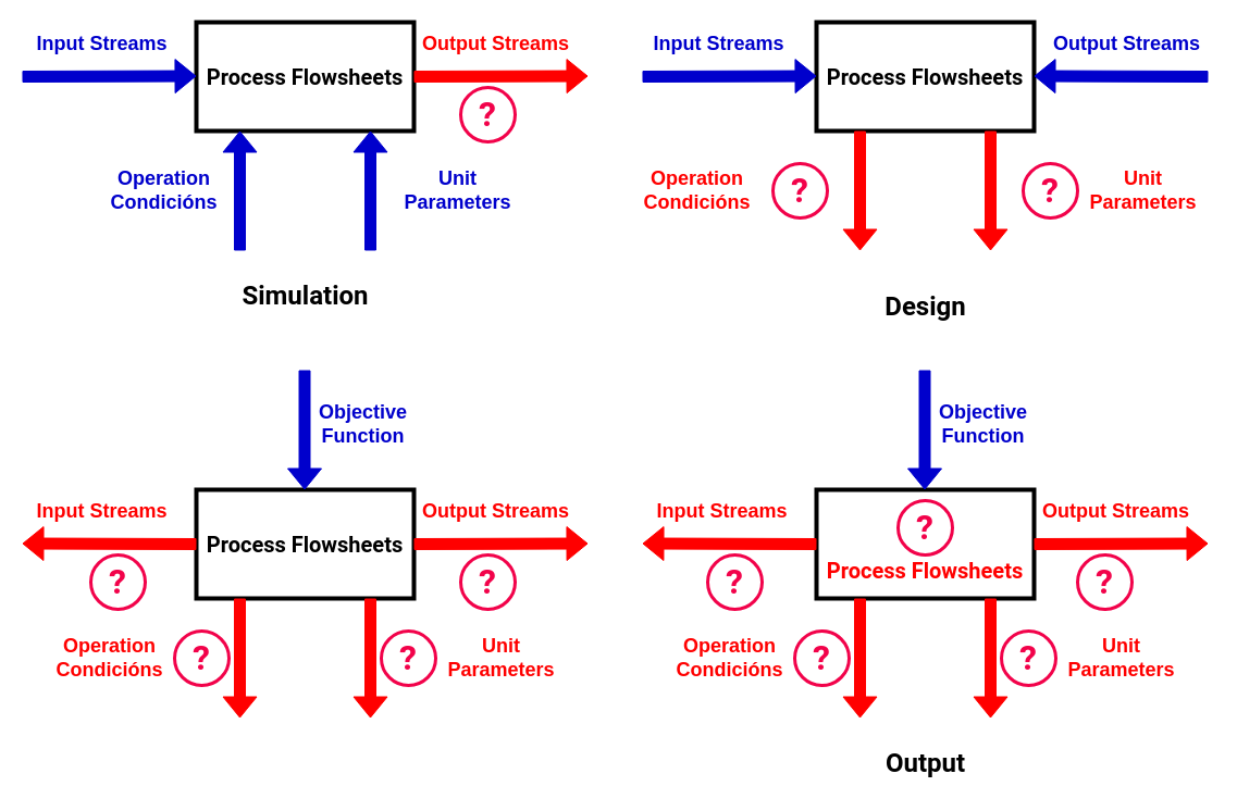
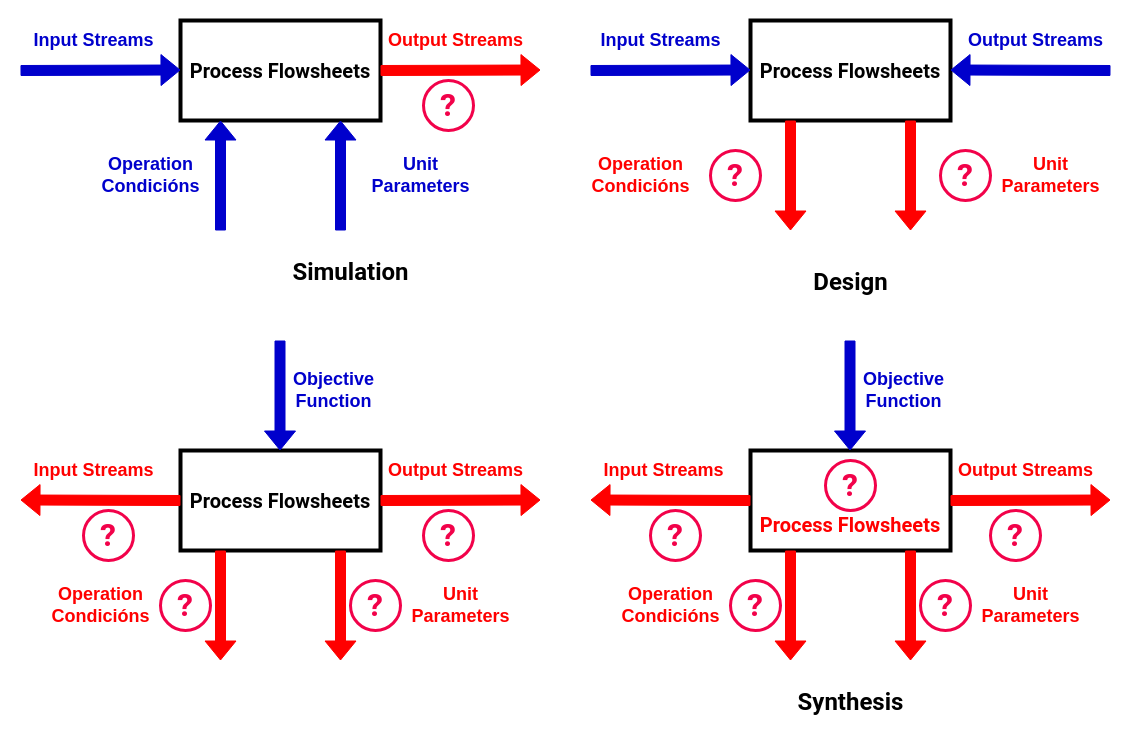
  <mxCell id="0" />
  <mxCell id="1" parent="0" />
  <mxCell id="2" value="&lt;font size=&quot;1&quot; style=&quot;&quot; data-font-src=&quot;https://fonts.googleapis.com/css?family=Roboto&quot; face=&quot;Roboto&quot;&gt;&lt;b style=&quot;font-size: 20px;&quot;&gt;Process Flowsheets&lt;/b&gt;&lt;/font&gt;" style="rounded=0;whiteSpace=wrap;html=1;strokeWidth=4;" vertex="1" parent="1"><mxGeometry x="180" y="20" width="200" height="100" as="geometry" /></mxCell>
  <mxCell id="3" value="&lt;font size=&quot;1&quot; style=&quot;&quot; data-font-src=&quot;https://fonts.googleapis.com/css?family=Roboto&quot; face=&quot;Roboto&quot;&gt;&lt;b style=&quot;font-size: 20px;&quot;&gt;Process Flowsheets&lt;/b&gt;&lt;/font&gt;" style="rounded=0;whiteSpace=wrap;html=1;strokeWidth=4;" vertex="1" parent="1"><mxGeometry x="750" y="20" width="200" height="100" as="geometry" /></mxCell>
  <mxCell id="4" value="" style="shape=flexArrow;endArrow=classic;html=1;rounded=0;fontSize=17;fillColor=#0000CC;strokeColor=#0000CC;" edge="1" parent="1"><mxGeometry width="50" height="50" relative="1" as="geometry"><mxPoint x="20" y="70" as="sourcePoint" /><mxPoint x="180" y="69.5" as="targetPoint" /></mxGeometry></mxCell>
  <mxCell id="5" value="&lt;font color=&quot;#0000cc&quot; style=&quot;font-size: 18px;&quot;&gt;&lt;b&gt;Input Streams&lt;/b&gt;&lt;/font&gt;" style="text;html=1;align=center;verticalAlign=middle;resizable=0;points=[];autosize=1;strokeColor=none;fillColor=none;fontSize=17;" vertex="1" parent="1"><mxGeometry x="23" y="20" width="140" height="40" as="geometry" /></mxCell>
  <mxCell id="6" value="&lt;font color=&quot;#0000cc&quot; style=&quot;font-size: 18px;&quot;&gt;&lt;b&gt;Input Streams&lt;/b&gt;&lt;/font&gt;" style="text;html=1;align=center;verticalAlign=middle;resizable=0;points=[];autosize=1;strokeColor=none;fillColor=none;fontSize=17;" vertex="1" parent="1"><mxGeometry x="590" y="20" width="140" height="40" as="geometry" /></mxCell>
  <mxCell id="7" value="" style="shape=flexArrow;endArrow=classic;html=1;rounded=0;fontSize=17;fillColor=#0000CC;strokeColor=#0000CC;" edge="1" parent="1"><mxGeometry width="50" height="50" relative="1" as="geometry"><mxPoint x="590" y="70" as="sourcePoint" /><mxPoint x="750" y="69.5" as="targetPoint" /></mxGeometry></mxCell>
  <mxCell id="8" value="" style="shape=flexArrow;endArrow=classic;html=1;rounded=0;fontSize=17;fillColor=#0000CC;strokeColor=#0000CC;" edge="1" parent="1"><mxGeometry width="50" height="50" relative="1" as="geometry"><mxPoint x="1110" y="70" as="sourcePoint" /><mxPoint x="950" y="69.5" as="targetPoint" /></mxGeometry></mxCell>
  <mxCell id="9" value="" style="shape=flexArrow;endArrow=classic;html=1;rounded=0;fontSize=17;fillColor=#FF0000;strokeColor=#FF0000;" edge="1" parent="1"><mxGeometry width="50" height="50" relative="1" as="geometry"><mxPoint x="380" y="70" as="sourcePoint" /><mxPoint x="540" y="69.5" as="targetPoint" /></mxGeometry></mxCell>
  <mxCell id="10" value="&lt;font size=&quot;1&quot; data-font-src=&quot;https://fonts.googleapis.com/css?family=Roboto&quot; face=&quot;Roboto&quot; style=&quot;&quot;&gt;&lt;b style=&quot;font-size: 32px;&quot;&gt;?&lt;/b&gt;&lt;/font&gt;" style="ellipse;whiteSpace=wrap;html=1;aspect=fixed;fontSize=24;fontColor=#f2024a;strokeColor=#f2024a;strokeWidth=3;" vertex="1" parent="1"><mxGeometry x="423" y="80" width="50" height="50" as="geometry" /></mxCell>
  <mxCell id="11" value="&lt;font size=&quot;1&quot; data-font-src=&quot;https://fonts.googleapis.com/css?family=Roboto&quot; face=&quot;Roboto&quot; style=&quot;&quot;&gt;&lt;b style=&quot;font-size: 32px;&quot;&gt;?&lt;/b&gt;&lt;/font&gt;" style="ellipse;whiteSpace=wrap;html=1;aspect=fixed;fontSize=24;fontColor=#f2024a;strokeColor=#f2024a;strokeWidth=3;" vertex="1" parent="1"><mxGeometry x="940" y="150" width="50" height="50" as="geometry" /></mxCell>
  <mxCell id="12" value="&lt;font size=&quot;1&quot; data-font-src=&quot;https://fonts.googleapis.com/css?family=Roboto&quot; face=&quot;Roboto&quot; style=&quot;&quot;&gt;&lt;b style=&quot;font-size: 32px;&quot;&gt;?&lt;/b&gt;&lt;/font&gt;" style="ellipse;whiteSpace=wrap;html=1;aspect=fixed;fontSize=24;fontColor=#f2024a;strokeColor=#f2024a;strokeWidth=3;" vertex="1" parent="1"><mxGeometry x="710" y="150" width="50" height="50" as="geometry" /></mxCell>
  <mxCell id="13" value="" style="shape=flexArrow;endArrow=classic;html=1;rounded=0;strokeColor=#0000CC;fontFamily=Roboto;fontSource=https%3A%2F%2Ffonts.googleapis.com%2Fcss%3Ffamily%3DRoboto;fontSize=32;fontColor=#0000CC;fillColor=#0000CC;labelBackgroundColor=#0000CC;" edge="1" parent="1"><mxGeometry width="50" height="50" relative="1" as="geometry"><mxPoint x="220" y="230" as="sourcePoint" /><mxPoint x="220" y="120" as="targetPoint" /></mxGeometry></mxCell>
  <mxCell id="14" value="&lt;font color=&quot;#ff0000&quot; style=&quot;font-size: 18px;&quot;&gt;&lt;b&gt;Output Streams&lt;/b&gt;&lt;/font&gt;" style="text;html=1;align=center;verticalAlign=middle;resizable=0;points=[];autosize=1;strokeColor=none;fillColor=none;fontSize=17;" vertex="1" parent="1"><mxGeometry x="375" y="20" width="160" height="40" as="geometry" /></mxCell>
  <mxCell id="15" value="&lt;font color=&quot;#0000cc&quot; style=&quot;font-size: 18px;&quot;&gt;&lt;b&gt;Output Streams&lt;/b&gt;&lt;/font&gt;" style="text;html=1;align=center;verticalAlign=middle;resizable=0;points=[];autosize=1;strokeColor=none;fillColor=none;fontSize=17;" vertex="1" parent="1"><mxGeometry x="955" y="20" width="160" height="40" as="geometry" /></mxCell>
  <mxCell id="16" value="" style="shape=flexArrow;endArrow=classic;html=1;rounded=0;strokeColor=#0000CC;fontFamily=Roboto;fontSource=https%3A%2F%2Ffonts.googleapis.com%2Fcss%3Ffamily%3DRoboto;fontSize=32;fontColor=#0000CC;fillColor=#0000CC;labelBackgroundColor=#0000CC;" edge="1" parent="1"><mxGeometry width="50" height="50" relative="1" as="geometry"><mxPoint x="340" y="230" as="sourcePoint" /><mxPoint x="340" y="120" as="targetPoint" /></mxGeometry></mxCell>
- <mxCell id="17" value="&lt;b&gt;&lt;font style=&quot;font-size: 24px;&quot;&gt;Simulation&lt;/font&gt;&lt;/b&gt;" style="text;html=1;align=center;verticalAlign=middle;resizable=0;points=[];autosize=1;strokeColor=none;fillColor=none;fontSize=32;fontFamily=Roboto;fontColor=#000000;" vertex="1" parent="1"><mxGeometry x="210" y="244" width="140" height="50" as="geometry" /></mxCell>
+ <mxCell id="17" value="&lt;b&gt;&lt;font style=&quot;font-size: 24px;&quot;&gt;Simulation&lt;/font&gt;&lt;/b&gt;" style="text;html=1;align=center;verticalAlign=middle;resizable=0;points=[];autosize=1;strokeColor=none;fillColor=none;fontSize=32;fontFamily=Roboto;fontColor=#000000;" vertex="1" parent="1"><mxGeometry x="280" y="244" width="140" height="50" as="geometry" /></mxCell>
  <mxCell id="18" value="&lt;b&gt;&lt;font style=&quot;font-size: 24px;&quot;&gt;Design&lt;/font&gt;&lt;/b&gt;" style="text;html=1;align=center;verticalAlign=middle;resizable=0;points=[];autosize=1;strokeColor=none;fillColor=none;fontSize=32;fontFamily=Roboto;fontColor=#000000;" vertex="1" parent="1"><mxGeometry x="800" y="254" width="100" height="50" as="geometry" /></mxCell>
  <mxCell id="19" value="" style="shape=flexArrow;endArrow=classic;html=1;rounded=0;strokeColor=#FF0000;fontFamily=Roboto;fontSource=https%3A%2F%2Ffonts.googleapis.com%2Fcss%3Ffamily%3DRoboto;fontSize=32;fontColor=#0000CC;fillColor=#FF0000;labelBackgroundColor=#0000CC;" edge="1" parent="1"><mxGeometry width="50" height="50" relative="1" as="geometry"><mxPoint x="790" y="120" as="sourcePoint" /><mxPoint x="790" y="230" as="targetPoint" /></mxGeometry></mxCell>
  <mxCell id="20" value="" style="shape=flexArrow;endArrow=classic;html=1;rounded=0;strokeColor=#FF0000;fontFamily=Roboto;fontSource=https%3A%2F%2Ffonts.googleapis.com%2Fcss%3Ffamily%3DRoboto;fontSize=32;fontColor=#0000CC;fillColor=#FF0000;labelBackgroundColor=#0000CC;" edge="1" parent="1"><mxGeometry width="50" height="50" relative="1" as="geometry"><mxPoint x="910" y="120" as="sourcePoint" /><mxPoint x="910" y="230" as="targetPoint" /></mxGeometry></mxCell>
  <mxCell id="21" value="&lt;b&gt;&lt;font style=&quot;font-size: 18px;&quot; color=&quot;#ff0000&quot;&gt;Operation&lt;/font&gt;&lt;br&gt;&lt;/b&gt;&lt;font color=&quot;#ff0000&quot; style=&quot;font-size: 18px;&quot;&gt;&lt;b&gt;Condicións&lt;/b&gt;&lt;br&gt;&lt;/font&gt;" style="text;html=1;align=center;verticalAlign=middle;resizable=0;points=[];autosize=1;strokeColor=none;fillColor=none;fontSize=17;" vertex="1" parent="1"><mxGeometry x="580" y="145" width="120" height="60" as="geometry" /></mxCell>
  <mxCell id="22" value="&lt;font color=&quot;#ff0000&quot; style=&quot;font-size: 18px;&quot;&gt;&lt;b&gt;Unit&lt;br&gt;Parameters&lt;/b&gt;&lt;br&gt;&lt;/font&gt;" style="text;html=1;align=center;verticalAlign=middle;resizable=0;points=[];autosize=1;strokeColor=none;fillColor=none;fontSize=17;" vertex="1" parent="1"><mxGeometry x="990" y="145" width="120" height="60" as="geometry" /></mxCell>
  <mxCell id="23" value="&lt;font size=&quot;1&quot; style=&quot;&quot; data-font-src=&quot;https://fonts.googleapis.com/css?family=Roboto&quot; face=&quot;Roboto&quot;&gt;&lt;b style=&quot;font-size: 20px;&quot;&gt;Process Flowsheets&lt;/b&gt;&lt;/font&gt;" style="rounded=0;whiteSpace=wrap;html=1;strokeWidth=4;" vertex="1" parent="1"><mxGeometry x="180" y="450" width="200" height="100" as="geometry" /></mxCell>
  <mxCell id="24" value="" style="shape=flexArrow;endArrow=classic;html=1;rounded=0;fontSize=17;fillColor=#FF0000;strokeColor=#FF0000;" edge="1" parent="1"><mxGeometry width="50" height="50" relative="1" as="geometry"><mxPoint x="180" y="500" as="sourcePoint" /><mxPoint x="20" y="499.5" as="targetPoint" /></mxGeometry></mxCell>
  <mxCell id="25" value="&lt;font color=&quot;#ff0000&quot; style=&quot;font-size: 18px;&quot;&gt;&lt;b style=&quot;&quot;&gt;Input Streams&lt;/b&gt;&lt;/font&gt;" style="text;html=1;align=center;verticalAlign=middle;resizable=0;points=[];autosize=1;strokeColor=none;fillColor=none;fontSize=17;" vertex="1" parent="1"><mxGeometry x="23" y="450" width="140" height="40" as="geometry" /></mxCell>
  <mxCell id="26" value="" style="shape=flexArrow;endArrow=classic;html=1;rounded=0;fontSize=17;fillColor=#FF0000;strokeColor=#FF0000;" edge="1" parent="1"><mxGeometry width="50" height="50" relative="1" as="geometry"><mxPoint x="380" y="500" as="sourcePoint" /><mxPoint x="540" y="499.5" as="targetPoint" /></mxGeometry></mxCell>
  <mxCell id="27" value="&lt;font size=&quot;1&quot; data-font-src=&quot;https://fonts.googleapis.com/css?family=Roboto&quot; face=&quot;Roboto&quot; style=&quot;&quot;&gt;&lt;b style=&quot;font-size: 32px;&quot;&gt;?&lt;/b&gt;&lt;/font&gt;" style="ellipse;whiteSpace=wrap;html=1;aspect=fixed;fontSize=24;fontColor=#f2024a;strokeColor=#f2024a;strokeWidth=3;" vertex="1" parent="1"><mxGeometry x="423" y="510" width="50" height="50" as="geometry" /></mxCell>
  <mxCell id="28" value="" style="shape=flexArrow;endArrow=classic;html=1;rounded=0;strokeColor=#FF0000;fontFamily=Roboto;fontSource=https%3A%2F%2Ffonts.googleapis.com%2Fcss%3Ffamily%3DRoboto;fontSize=32;fontColor=#FF0000;fillColor=#FF0000;labelBackgroundColor=#FF0000;" edge="1" parent="1"><mxGeometry width="50" height="50" relative="1" as="geometry"><mxPoint x="220" y="550" as="sourcePoint" /><mxPoint x="220" y="660" as="targetPoint" /></mxGeometry></mxCell>
  <mxCell id="29" value="&lt;font color=&quot;#ff0000&quot; style=&quot;font-size: 18px;&quot;&gt;&lt;b&gt;Output Streams&lt;/b&gt;&lt;/font&gt;" style="text;html=1;align=center;verticalAlign=middle;resizable=0;points=[];autosize=1;strokeColor=none;fillColor=none;fontSize=17;" vertex="1" parent="1"><mxGeometry x="375" y="450" width="160" height="40" as="geometry" /></mxCell>
  <mxCell id="30" value="" style="shape=flexArrow;endArrow=classic;html=1;rounded=0;strokeColor=#FF0000;fontFamily=Roboto;fontSource=https%3A%2F%2Ffonts.googleapis.com%2Fcss%3Ffamily%3DRoboto;fontSize=32;fontColor=#0000CC;fillColor=#FF0000;labelBackgroundColor=#0000CC;" edge="1" parent="1"><mxGeometry width="50" height="50" relative="1" as="geometry"><mxPoint x="340" y="550" as="sourcePoint" /><mxPoint x="340" y="660" as="targetPoint" /></mxGeometry></mxCell>
  <mxCell id="31" value="&lt;font size=&quot;1&quot; data-font-src=&quot;https://fonts.googleapis.com/css?family=Roboto&quot; face=&quot;Roboto&quot; style=&quot;&quot;&gt;&lt;b style=&quot;font-size: 32px;&quot;&gt;?&lt;/b&gt;&lt;/font&gt;" style="ellipse;whiteSpace=wrap;html=1;aspect=fixed;fontSize=24;fontColor=#f2024a;strokeColor=#f2024a;strokeWidth=3;direction=south;" vertex="1" parent="1"><mxGeometry x="83" y="510" width="50" height="50" as="geometry" /></mxCell>
  <mxCell id="32" value="" style="shape=flexArrow;endArrow=classic;html=1;rounded=0;strokeColor=#0000CC;fontFamily=Roboto;fontSource=https%3A%2F%2Ffonts.googleapis.com%2Fcss%3Ffamily%3DRoboto;fontSize=32;fontColor=#0000CC;fillColor=#0000CC;labelBackgroundColor=#0000CC;" edge="1" parent="1"><mxGeometry width="50" height="50" relative="1" as="geometry"><mxPoint x="279.5" y="340" as="sourcePoint" /><mxPoint x="279.5" y="450" as="targetPoint" /></mxGeometry></mxCell>
  <mxCell id="33" value="&lt;font style=&quot;font-size: 18px;&quot;&gt;&lt;b&gt;Objective&lt;br&gt;Function&lt;br&gt;&lt;/b&gt;&lt;/font&gt;" style="text;html=1;align=center;verticalAlign=middle;resizable=0;points=[];autosize=1;strokeColor=none;fillColor=none;fontSize=17;fontColor=#0000CC;" vertex="1" parent="1"><mxGeometry x="283" y="360" width="100" height="60" as="geometry" /></mxCell>
  <mxCell id="34" value="&lt;font size=&quot;1&quot; data-font-src=&quot;https://fonts.googleapis.com/css?family=Roboto&quot; face=&quot;Roboto&quot; style=&quot;&quot;&gt;&lt;b style=&quot;font-size: 32px;&quot;&gt;?&lt;/b&gt;&lt;/font&gt;" style="ellipse;whiteSpace=wrap;html=1;aspect=fixed;fontSize=24;fontColor=#f2024a;strokeColor=#f2024a;strokeWidth=3;" vertex="1" parent="1"><mxGeometry x="350" y="580" width="50" height="50" as="geometry" /></mxCell>
  <mxCell id="35" value="&lt;font size=&quot;1&quot; data-font-src=&quot;https://fonts.googleapis.com/css?family=Roboto&quot; face=&quot;Roboto&quot; style=&quot;&quot;&gt;&lt;b style=&quot;font-size: 32px;&quot;&gt;?&lt;/b&gt;&lt;/font&gt;" style="ellipse;whiteSpace=wrap;html=1;aspect=fixed;fontSize=24;fontColor=#f2024a;strokeColor=#f2024a;strokeWidth=3;" vertex="1" parent="1"><mxGeometry x="160" y="580" width="50" height="50" as="geometry" /></mxCell>
  <mxCell id="36" value="&lt;font color=&quot;#ff0000&quot; size=&quot;1&quot; style=&quot;&quot; data-font-src=&quot;https://fonts.googleapis.com/css?family=Roboto&quot; face=&quot;Roboto&quot;&gt;&lt;b style=&quot;font-size: 20px;&quot;&gt;&lt;br&gt;&lt;br&gt;Process Flowsheets&lt;/b&gt;&lt;/font&gt;" style="rounded=0;whiteSpace=wrap;html=1;strokeWidth=4;" vertex="1" parent="1"><mxGeometry x="750" y="450" width="200" height="100" as="geometry" /></mxCell>
  <mxCell id="37" value="" style="shape=flexArrow;endArrow=classic;html=1;rounded=0;fontSize=17;fillColor=#FF0000;strokeColor=#FF0000;" edge="1" parent="1"><mxGeometry width="50" height="50" relative="1" as="geometry"><mxPoint x="750" y="500" as="sourcePoint" /><mxPoint x="590" y="499.5" as="targetPoint" /></mxGeometry></mxCell>
  <mxCell id="38" value="&lt;font color=&quot;#ff0000&quot; style=&quot;font-size: 18px;&quot;&gt;&lt;b style=&quot;&quot;&gt;Input Streams&lt;/b&gt;&lt;/font&gt;" style="text;html=1;align=center;verticalAlign=middle;resizable=0;points=[];autosize=1;strokeColor=none;fillColor=none;fontSize=17;" vertex="1" parent="1"><mxGeometry x="593" y="450" width="140" height="40" as="geometry" /></mxCell>
  <mxCell id="39" value="" style="shape=flexArrow;endArrow=classic;html=1;rounded=0;fontSize=17;fillColor=#FF0000;strokeColor=#FF0000;" edge="1" parent="1"><mxGeometry width="50" height="50" relative="1" as="geometry"><mxPoint x="950" y="500" as="sourcePoint" /><mxPoint x="1110" y="499.5" as="targetPoint" /></mxGeometry></mxCell>
  <mxCell id="40" value="&lt;font size=&quot;1&quot; data-font-src=&quot;https://fonts.googleapis.com/css?family=Roboto&quot; face=&quot;Roboto&quot; style=&quot;&quot;&gt;&lt;b style=&quot;font-size: 32px;&quot;&gt;?&lt;/b&gt;&lt;/font&gt;" style="ellipse;whiteSpace=wrap;html=1;aspect=fixed;fontSize=24;fontColor=#f2024a;strokeColor=#f2024a;strokeWidth=3;" vertex="1" parent="1"><mxGeometry x="990" y="510" width="50" height="50" as="geometry" /></mxCell>
  <mxCell id="41" value="" style="shape=flexArrow;endArrow=classic;html=1;rounded=0;strokeColor=#FF0000;fontFamily=Roboto;fontSource=https%3A%2F%2Ffonts.googleapis.com%2Fcss%3Ffamily%3DRoboto;fontSize=32;fontColor=#FF0000;fillColor=#FF0000;labelBackgroundColor=#FF0000;" edge="1" parent="1"><mxGeometry width="50" height="50" relative="1" as="geometry"><mxPoint x="790" y="550" as="sourcePoint" /><mxPoint x="790" y="660" as="targetPoint" /></mxGeometry></mxCell>
  <mxCell id="42" value="&lt;font color=&quot;#ff0000&quot; style=&quot;font-size: 18px;&quot;&gt;&lt;b&gt;Output Streams&lt;/b&gt;&lt;/font&gt;" style="text;html=1;align=center;verticalAlign=middle;resizable=0;points=[];autosize=1;strokeColor=none;fillColor=none;fontSize=17;" vertex="1" parent="1"><mxGeometry x="945" y="450" width="160" height="40" as="geometry" /></mxCell>
  <mxCell id="43" value="" style="shape=flexArrow;endArrow=classic;html=1;rounded=0;strokeColor=#FF0000;fontFamily=Roboto;fontSource=https%3A%2F%2Ffonts.googleapis.com%2Fcss%3Ffamily%3DRoboto;fontSize=32;fontColor=#0000CC;fillColor=#FF0000;labelBackgroundColor=#0000CC;" edge="1" parent="1"><mxGeometry width="50" height="50" relative="1" as="geometry"><mxPoint x="910" y="550" as="sourcePoint" /><mxPoint x="910" y="660" as="targetPoint" /></mxGeometry></mxCell>
- <mxCell id="44" value="&lt;b&gt;&lt;font style=&quot;font-size: 24px;&quot;&gt;Output&lt;/font&gt;&lt;/b&gt;" style="text;html=1;align=center;verticalAlign=middle;resizable=0;points=[];autosize=1;strokeColor=none;fillColor=none;fontSize=32;fontFamily=Roboto;fontColor=#000000;" vertex="1" parent="1"><mxGeometry x="785" y="674" width="130" height="50" as="geometry" /></mxCell>
+ <mxCell id="44" value="&lt;b&gt;&lt;font style=&quot;font-size: 24px;&quot;&gt;Synthesis&lt;/font&gt;&lt;/b&gt;" style="text;html=1;align=center;verticalAlign=middle;resizable=0;points=[];autosize=1;strokeColor=none;fillColor=none;fontSize=32;fontFamily=Roboto;fontColor=#000000;" vertex="1" parent="1"><mxGeometry x="785" y="674" width="130" height="50" as="geometry" /></mxCell>
  <mxCell id="45" value="&lt;font size=&quot;1&quot; data-font-src=&quot;https://fonts.googleapis.com/css?family=Roboto&quot; face=&quot;Roboto&quot; style=&quot;&quot;&gt;&lt;b style=&quot;font-size: 32px;&quot;&gt;?&lt;/b&gt;&lt;/font&gt;" style="ellipse;whiteSpace=wrap;html=1;aspect=fixed;fontSize=24;fontColor=#f2024a;strokeColor=#f2024a;strokeWidth=3;direction=south;" vertex="1" parent="1"><mxGeometry x="650" y="510" width="50" height="50" as="geometry" /></mxCell>
  <mxCell id="46" value="" style="shape=flexArrow;endArrow=classic;html=1;rounded=0;strokeColor=#0000CC;fontFamily=Roboto;fontSource=https%3A%2F%2Ffonts.googleapis.com%2Fcss%3Ffamily%3DRoboto;fontSize=32;fontColor=#0000CC;fillColor=#0000CC;labelBackgroundColor=#0000CC;" edge="1" parent="1"><mxGeometry width="50" height="50" relative="1" as="geometry"><mxPoint x="849.5" y="340" as="sourcePoint" /><mxPoint x="849.5" y="450" as="targetPoint" /></mxGeometry></mxCell>
  <mxCell id="47" value="&lt;font style=&quot;font-size: 18px;&quot;&gt;&lt;b&gt;Objective&lt;br&gt;Function&lt;br&gt;&lt;/b&gt;&lt;/font&gt;" style="text;html=1;align=center;verticalAlign=middle;resizable=0;points=[];autosize=1;strokeColor=none;fillColor=none;fontSize=17;fontColor=#0000CC;" vertex="1" parent="1"><mxGeometry x="853" y="360" width="100" height="60" as="geometry" /></mxCell>
  <mxCell id="48" value="&lt;font size=&quot;1&quot; data-font-src=&quot;https://fonts.googleapis.com/css?family=Roboto&quot; face=&quot;Roboto&quot; style=&quot;&quot;&gt;&lt;b style=&quot;font-size: 32px;&quot;&gt;?&lt;/b&gt;&lt;/font&gt;" style="ellipse;whiteSpace=wrap;html=1;aspect=fixed;fontSize=24;fontColor=#f2024a;strokeColor=#f2024a;strokeWidth=3;" vertex="1" parent="1"><mxGeometry x="920" y="580" width="50" height="50" as="geometry" /></mxCell>
  <mxCell id="49" value="&lt;font size=&quot;1&quot; data-font-src=&quot;https://fonts.googleapis.com/css?family=Roboto&quot; face=&quot;Roboto&quot; style=&quot;&quot;&gt;&lt;b style=&quot;font-size: 32px;&quot;&gt;?&lt;/b&gt;&lt;/font&gt;" style="ellipse;whiteSpace=wrap;html=1;aspect=fixed;fontSize=24;fontColor=#f2024a;strokeColor=#f2024a;strokeWidth=3;" vertex="1" parent="1"><mxGeometry x="730" y="580" width="50" height="50" as="geometry" /></mxCell>
  <mxCell id="50" value="&lt;font size=&quot;1&quot; data-font-src=&quot;https://fonts.googleapis.com/css?family=Roboto&quot; face=&quot;Roboto&quot; style=&quot;&quot;&gt;&lt;b style=&quot;font-size: 32px;&quot;&gt;?&lt;/b&gt;&lt;/font&gt;" style="ellipse;whiteSpace=wrap;html=1;aspect=fixed;fontSize=24;fontColor=#f2024a;strokeColor=#f2024a;strokeWidth=3;" vertex="1" parent="1"><mxGeometry x="825" y="460" width="50" height="50" as="geometry" /></mxCell>
  <mxCell id="51" value="&lt;b&gt;&lt;font style=&quot;font-size: 18px;&quot;&gt;Operation&lt;/font&gt;&lt;br&gt;&lt;/b&gt;&lt;font style=&quot;font-size: 18px;&quot;&gt;&lt;b&gt;Condicións&lt;/b&gt;&lt;br&gt;&lt;/font&gt;" style="text;html=1;align=center;verticalAlign=middle;resizable=0;points=[];autosize=1;strokeColor=none;fillColor=none;fontSize=17;fontColor=#0000CC;" vertex="1" parent="1"><mxGeometry x="90" y="145" width="120" height="60" as="geometry" /></mxCell>
  <mxCell id="52" value="&lt;font style=&quot;font-size: 18px;&quot;&gt;&lt;b&gt;Unit&lt;br&gt;Parameters&lt;/b&gt;&lt;br&gt;&lt;/font&gt;" style="text;html=1;align=center;verticalAlign=middle;resizable=0;points=[];autosize=1;strokeColor=none;fillColor=none;fontSize=17;fontColor=#0000CC;" vertex="1" parent="1"><mxGeometry x="360" y="145" width="120" height="60" as="geometry" /></mxCell>
  <mxCell id="53" value="&lt;b&gt;&lt;font style=&quot;font-size: 18px;&quot; color=&quot;#ff0000&quot;&gt;Operation&lt;/font&gt;&lt;br&gt;&lt;/b&gt;&lt;font color=&quot;#ff0000&quot; style=&quot;font-size: 18px;&quot;&gt;&lt;b&gt;Condicións&lt;/b&gt;&lt;br&gt;&lt;/font&gt;" style="text;html=1;align=center;verticalAlign=middle;resizable=0;points=[];autosize=1;strokeColor=none;fillColor=none;fontSize=17;" vertex="1" parent="1"><mxGeometry x="610" y="575" width="120" height="60" as="geometry" /></mxCell>
  <mxCell id="54" value="&lt;b&gt;&lt;font style=&quot;font-size: 18px;&quot; color=&quot;#ff0000&quot;&gt;Operation&lt;/font&gt;&lt;br&gt;&lt;/b&gt;&lt;font color=&quot;#ff0000&quot; style=&quot;font-size: 18px;&quot;&gt;&lt;b&gt;Condicións&lt;/b&gt;&lt;br&gt;&lt;/font&gt;" style="text;html=1;align=center;verticalAlign=middle;resizable=0;points=[];autosize=1;strokeColor=none;fillColor=none;fontSize=17;" vertex="1" parent="1"><mxGeometry x="40" y="575" width="120" height="60" as="geometry" /></mxCell>
  <mxCell id="55" value="&lt;font color=&quot;#ff0000&quot; style=&quot;font-size: 18px;&quot;&gt;&lt;b&gt;Unit&lt;br&gt;Parameters&lt;/b&gt;&lt;br&gt;&lt;/font&gt;" style="text;html=1;align=center;verticalAlign=middle;resizable=0;points=[];autosize=1;strokeColor=none;fillColor=none;fontSize=17;" vertex="1" parent="1"><mxGeometry x="970" y="575" width="120" height="60" as="geometry" /></mxCell>
  <mxCell id="56" value="&lt;font color=&quot;#ff0000&quot; style=&quot;font-size: 18px;&quot;&gt;&lt;b&gt;Unit&lt;br&gt;Parameters&lt;/b&gt;&lt;br&gt;&lt;/font&gt;" style="text;html=1;align=center;verticalAlign=middle;resizable=0;points=[];autosize=1;strokeColor=none;fillColor=none;fontSize=17;" vertex="1" parent="1"><mxGeometry x="400" y="575" width="120" height="60" as="geometry" /></mxCell>
